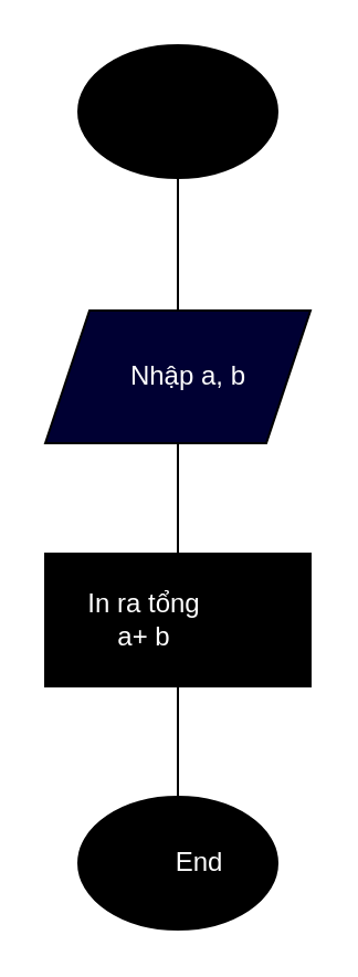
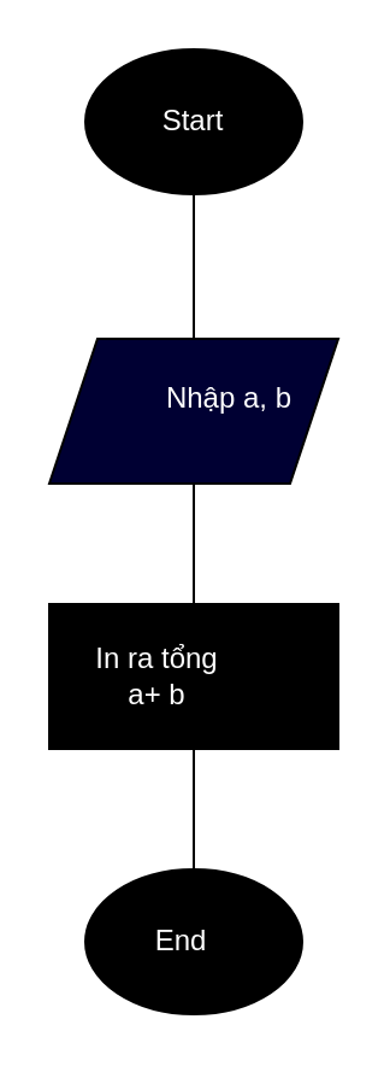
  <mxCell id="0" />
  <mxCell id="1" parent="0" />
  <mxCell id="2" value="" style="ellipse;whiteSpace=wrap;html=1;fillColor=#000000;" vertex="1" parent="1"><mxGeometry x="35" y="20" width="90" height="60" as="geometry" /></mxCell>
  <mxCell id="3" value="" style="ellipse;whiteSpace=wrap;html=1;fillColor=#000000;" vertex="1" parent="1"><mxGeometry x="35" y="360" width="90" height="60" as="geometry" /></mxCell>
- <mxCell id="5" value="End" style="text;strokeColor=none;align=center;fillColor=none;html=1;verticalAlign=middle;whiteSpace=wrap;rounded=0;fontColor=#FFFFFF;" vertex="1" parent="1"><mxGeometry x="60" y="375" width="60" height="30" as="geometry" /></mxCell>
+ <mxCell id="4" value="Start" style="text;strokeColor=none;align=center;fillColor=none;html=1;verticalAlign=middle;whiteSpace=wrap;rounded=0;fontColor=#FFFFFF;" vertex="1" parent="1"><mxGeometry x="50" y="35" width="60" height="30" as="geometry" /></mxCell>
+ <mxCell id="5" value="End" style="text;strokeColor=none;align=center;fillColor=none;html=1;verticalAlign=middle;whiteSpace=wrap;rounded=0;fontColor=#FFFFFF;" vertex="1" parent="1"><mxGeometry x="45" y="375" width="60" height="30" as="geometry" /></mxCell>
  <mxCell id="6" value="" style="shape=parallelogram;perimeter=parallelogramPerimeter;whiteSpace=wrap;html=1;fixedSize=1;fillColor=#000033;size=20;" vertex="1" parent="1"><mxGeometry x="20" y="140" width="120" height="60" as="geometry" /></mxCell>
- <mxCell id="7" value="Nhập a, b" style="text;strokeColor=none;align=center;fillColor=none;html=1;verticalAlign=middle;whiteSpace=wrap;rounded=0;fontColor=#FFFFFF;" vertex="1" parent="1"><mxGeometry x="55" y="155" width="60" height="30" as="geometry" /></mxCell>
+ <mxCell id="7" value="Nhập a, b" style="text;strokeColor=none;align=center;fillColor=none;html=1;verticalAlign=middle;whiteSpace=wrap;rounded=0;fontColor=#FFFFFF;" vertex="1" parent="1"><mxGeometry x="65" y="150" width="60" height="30" as="geometry" /></mxCell>
  <mxCell id="8" value="" style="rounded=0;whiteSpace=wrap;html=1;fillColor=#000000;" vertex="1" parent="1"><mxGeometry x="20" y="250" width="120" height="60" as="geometry" /></mxCell>
  <mxCell id="9" value="In ra tổng a+ b" style="text;strokeColor=none;align=center;fillColor=none;html=1;verticalAlign=middle;whiteSpace=wrap;rounded=0;fontColor=#FFFFFF;" vertex="1" parent="1"><mxGeometry x="35" y="265" width="60" height="30" as="geometry" /></mxCell>
  <mxCell id="10" value="" style="endArrow=none;html=1;rounded=0;entryX=0.5;entryY=0;entryDx=0;entryDy=0;exitX=0.5;exitY=1;exitDx=0;exitDy=0;" edge="1" parent="1" source="2" target="6"><mxGeometry width="50" height="50" relative="1" as="geometry"><mxPoint x="300" y="300" as="sourcePoint" /><mxPoint x="350" y="250" as="targetPoint" /></mxGeometry></mxCell>
  <mxCell id="11" value="" style="endArrow=none;html=1;rounded=0;entryX=0.5;entryY=1;entryDx=0;entryDy=0;exitX=0.5;exitY=0;exitDx=0;exitDy=0;" edge="1" parent="1" source="8" target="6"><mxGeometry width="50" height="50" relative="1" as="geometry"><mxPoint x="300" y="300" as="sourcePoint" /><mxPoint x="350" y="250" as="targetPoint" /></mxGeometry></mxCell>
  <mxCell id="12" value="" style="endArrow=none;html=1;rounded=0;entryX=0.5;entryY=1;entryDx=0;entryDy=0;exitX=0.5;exitY=0;exitDx=0;exitDy=0;" edge="1" parent="1" source="3" target="8"><mxGeometry width="50" height="50" relative="1" as="geometry"><mxPoint x="90" y="260" as="sourcePoint" /><mxPoint x="90" y="210" as="targetPoint" /></mxGeometry></mxCell>
